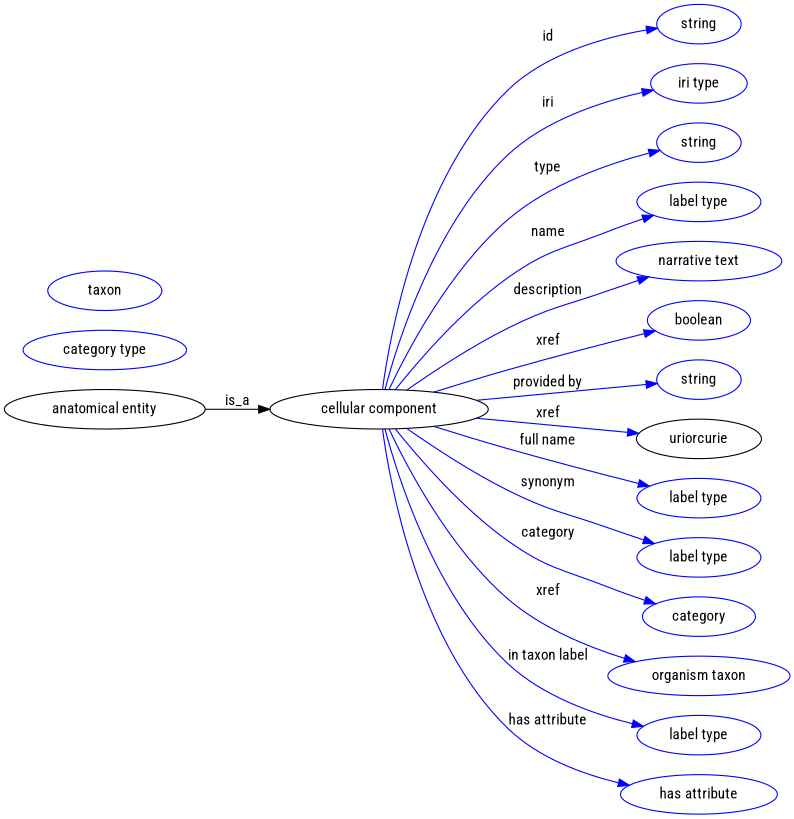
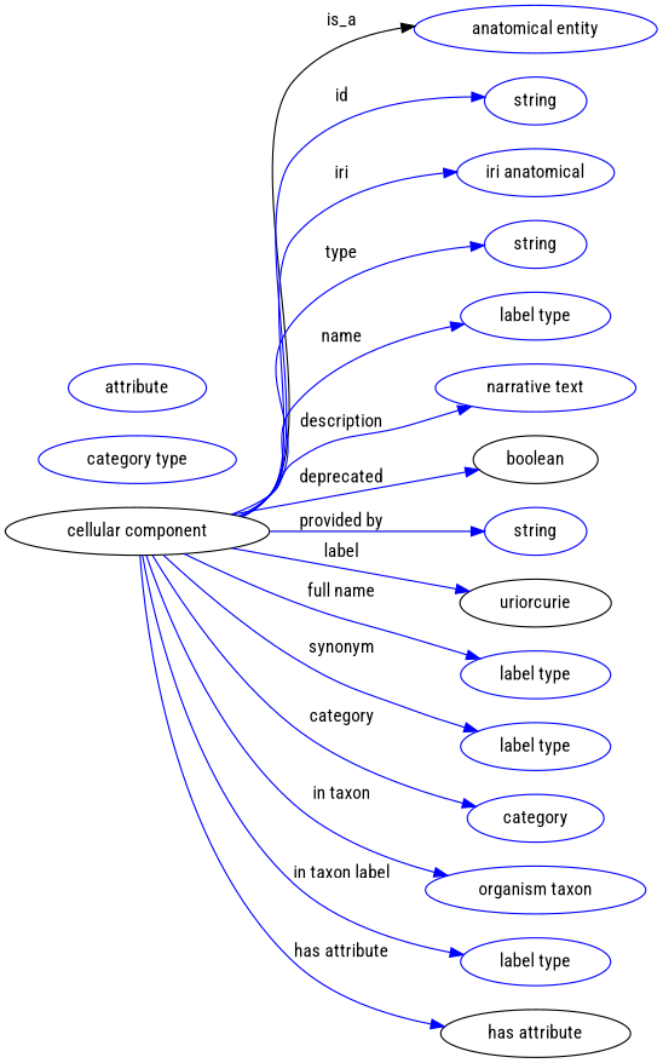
  digraph {
    fontname="Roboto Condensed"
    rankdir=LR
    node [fontname="Roboto Condensed" color=blue]
    edge [fontname="Roboto Condensed" color=blue style=solid]
    n1 [height=0.5 label="cellular component" width=2.7623 color=""]
-   "anatomical entity" [height=0.5 width=2.5456 color=""]
+   "anatomical entity" [height=0.5 width=2.5456]
    n3 [height=0.5 label=string width=1.0652]
-   n4 [height=0.5 label="iri type" width=1.2277]
+   n4 [height=0.5 label="iri anatomical" width=1.2277]
    n5 [height=0.5 label=string width=1.0652]
    n6 [height=0.5 label="label type" width=1.5707]
    n7 [height=0.5 label="narrative text" width=2.0943]
-   n8 [height=0.5 label=boolean width=1.2999]
+   n8 [color=black height=0.5 label=boolean width=1.2999]
    n9 [height=0.5 label=string width=1.0652]
    n10 [color=black height=0.5 label=uriorcurie width=1.5887]
    n11 [height=0.5 label="label type" width=1.5707]
    n12 [height=0.5 label="label type" width=1.5707]
    category [height=0.5 width=1.4263]
    n14 [height=0.5 label="organism taxon" width=2.3109]
    n15 [height=0.5 label="label type" width=1.5707]
-   "has attribute" [height=0.5 width=1.9859]
+   "has attribute" [height=0.5 width=1.9859 color=""]
    n17 [height=0.5 label="category type" width=2.0762]
-   n18 [height=0.5 label=taxon width=1.4443]
-   "anatomical entity" -> n1 [label=is_a color="" style=""]
+   n18 [height=0.5 label=attribute width=1.4443]
+   n1 -> "anatomical entity" [label=is_a color="" style=""]
    n1 -> n3 [label=id]
    n1 -> n4 [label=iri]
    n1 -> n5 [label=type]
    n1 -> n6 [label=name]
    n1 -> n7 [label=description]
-   n1 -> n8 [label=xref]
+   n1 -> n8 [label=deprecated]
    n1 -> n9 [label="provided by"]
-   n1 -> n10 [label=xref]
+   n1 -> n10 [label=label]
    n1 -> n11 [label="full name"]
    n1 -> n12 [label=synonym]
    n1 -> category [label=category]
-   n1 -> n14 [label=xref]
+   n1 -> n14 [label="in taxon"]
    n1 -> n15 [label="in taxon label"]
    n1 -> "has attribute" [label="has attribute"]
  }
